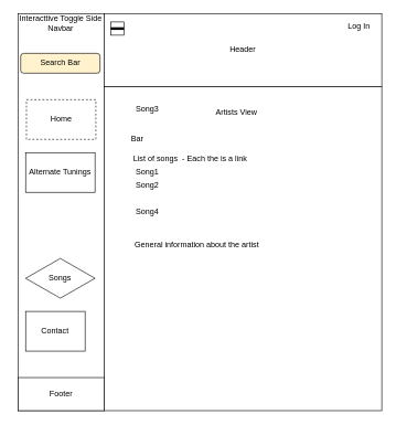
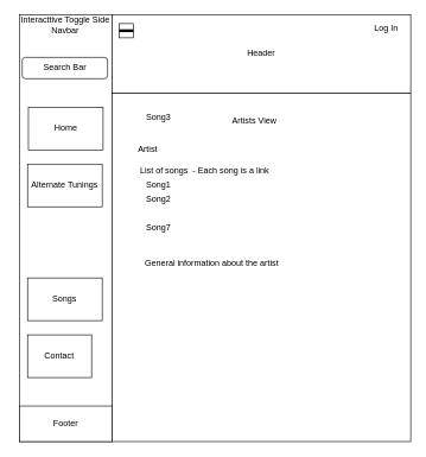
  <mxCell id="0" />
  <mxCell id="1" parent="0" />
  <mxCell id="2" value="" style="rounded=0;whiteSpace=wrap;html=1;" vertex="1" parent="1"><mxGeometry x="27" y="20" width="130" height="600" as="geometry" /></mxCell>
  <mxCell id="3" value="" style="rounded=0;whiteSpace=wrap;html=1;" vertex="1" parent="1"><mxGeometry x="157" y="130" width="420" height="490" as="geometry" /></mxCell>
- <mxCell id="4" value="Home" style="rounded=0;whiteSpace=wrap;html=1;dashed=1;" vertex="1" parent="1"><mxGeometry x="39.5" y="150" width="105" height="60" as="geometry" /></mxCell>
+ <mxCell id="4" value="Home" style="rounded=0;whiteSpace=wrap;html=1;" vertex="1" parent="1"><mxGeometry x="39.5" y="150" width="105" height="60" as="geometry" /></mxCell>
  <mxCell id="5" value="Alternate Tunings" style="rounded=0;whiteSpace=wrap;html=1;" vertex="1" parent="1"><mxGeometry x="38.25" y="230" width="105" height="60" as="geometry" /></mxCell>
- <mxCell id="6" value="Songs" style="rhombus;whiteSpace=wrap;html=1;" vertex="1" parent="1"><mxGeometry x="38.25" y="390" width="105" height="60" as="geometry" /></mxCell>
+ <mxCell id="6" value="Songs" style="rounded=0;whiteSpace=wrap;html=1;" vertex="1" parent="1"><mxGeometry x="38.25" y="390" width="105" height="60" as="geometry" /></mxCell>
  <mxCell id="7" value="Header" style="rounded=0;whiteSpace=wrap;html=1;" vertex="1" parent="1"><mxGeometry x="157" y="20" width="420" height="110" as="geometry" /></mxCell>
  <mxCell id="8" value="Footer" style="rounded=0;whiteSpace=wrap;html=1;" vertex="1" parent="1"><mxGeometry x="27" y="570" width="130" height="50" as="geometry" /></mxCell>
  <mxCell id="9" value="Contact" style="rounded=0;whiteSpace=wrap;html=1;" vertex="1" parent="1"><mxGeometry x="38.25" y="470" width="90" height="60" as="geometry" /></mxCell>
  <mxCell id="10" value="Interacttive Toggle Side&lt;br&gt;Navbar" style="text;html=1;align=center;verticalAlign=middle;resizable=0;points=[];autosize=1;strokeColor=none;fillColor=none;" vertex="1" parent="1"><mxGeometry x="20.75" y="20" width="140" height="30" as="geometry" /></mxCell>
  <mxCell id="11" value="Log In" style="text;html=1;align=center;verticalAlign=middle;resizable=0;points=[];autosize=1;strokeColor=none;fillColor=none;" vertex="1" parent="1"><mxGeometry x="517" y="30" width="50" height="20" as="geometry" /></mxCell>
  <mxCell id="12" value="" style="rounded=0;whiteSpace=wrap;html=1;" vertex="1" parent="1"><mxGeometry x="167" y="32.5" width="20" height="20" as="geometry" /></mxCell>
  <mxCell id="13" value="" style="line;strokeWidth=4;html=1;perimeter=backbonePerimeter;points=[];outlineConnect=0;" vertex="1" parent="1"><mxGeometry x="167" y="30" width="20" height="25" as="geometry" /></mxCell>
  <mxCell id="14" value="Artists View" style="text;html=1;align=center;verticalAlign=middle;resizable=0;points=[];autosize=1;strokeColor=none;fillColor=none;" vertex="1" parent="1"><mxGeometry x="317" y="160" width="80" height="20" as="geometry" /></mxCell>
- <mxCell id="15" value="Bar" style="text;html=1;align=center;verticalAlign=middle;resizable=0;points=[];autosize=1;strokeColor=none;fillColor=none;" vertex="1" parent="1"><mxGeometry x="187" y="200" width="40" height="20" as="geometry" /></mxCell>
- <mxCell id="16" value="List of songs&amp;nbsp; - Each the is a link" style="text;html=1;align=center;verticalAlign=middle;resizable=0;points=[];autosize=1;strokeColor=none;fillColor=none;" vertex="1" parent="1"><mxGeometry x="187" y="230" width="200" height="20" as="geometry" /></mxCell>
+ <mxCell id="15" value="Artist" style="text;html=1;align=center;verticalAlign=middle;resizable=0;points=[];autosize=1;strokeColor=none;fillColor=none;" vertex="1" parent="1"><mxGeometry x="187" y="200" width="40" height="20" as="geometry" /></mxCell>
+ <mxCell id="16" value="List of songs&amp;nbsp; - Each song is a link" style="text;html=1;align=center;verticalAlign=middle;resizable=0;points=[];autosize=1;strokeColor=none;fillColor=none;" vertex="1" parent="1"><mxGeometry x="187" y="230" width="200" height="20" as="geometry" /></mxCell>
  <mxCell id="17" value="General information about the artist" style="text;html=1;align=center;verticalAlign=middle;resizable=0;points=[];autosize=1;strokeColor=none;fillColor=none;" vertex="1" parent="1"><mxGeometry x="197" y="360" width="200" height="20" as="geometry" /></mxCell>
- <mxCell id="18" value="Song4" style="text;html=1;align=center;verticalAlign=middle;resizable=0;points=[];autosize=1;strokeColor=none;fillColor=none;" vertex="1" parent="1"><mxGeometry x="197" y="310" width="50" height="20" as="geometry" /></mxCell>
+ <mxCell id="18" value="Song7" style="text;html=1;align=center;verticalAlign=middle;resizable=0;points=[];autosize=1;strokeColor=none;fillColor=none;" vertex="1" parent="1"><mxGeometry x="197" y="310" width="50" height="20" as="geometry" /></mxCell>
  <mxCell id="19" value="Song3" style="text;html=1;align=center;verticalAlign=middle;resizable=0;points=[];autosize=1;strokeColor=none;fillColor=none;" vertex="1" parent="1"><mxGeometry x="197" y="155" width="50" height="20" as="geometry" /></mxCell>
  <mxCell id="20" value="Song2" style="text;html=1;align=center;verticalAlign=middle;resizable=0;points=[];autosize=1;strokeColor=none;fillColor=none;" vertex="1" parent="1"><mxGeometry x="197" y="270" width="50" height="20" as="geometry" /></mxCell>
  <mxCell id="21" value="Song1" style="text;html=1;align=center;verticalAlign=middle;resizable=0;points=[];autosize=1;strokeColor=none;fillColor=none;" vertex="1" parent="1"><mxGeometry x="197" y="250" width="50" height="20" as="geometry" /></mxCell>
- <mxCell id="22" value="Search Bar" style="rounded=1;whiteSpace=wrap;html=1;fillColor=#fff2cc;" vertex="1" parent="1"><mxGeometry x="30.75" y="80" width="120" height="30" as="geometry" /></mxCell>
+ <mxCell id="22" value="Search Bar" style="rounded=1;whiteSpace=wrap;html=1;" vertex="1" parent="1"><mxGeometry x="30.75" y="80" width="120" height="30" as="geometry" /></mxCell>
